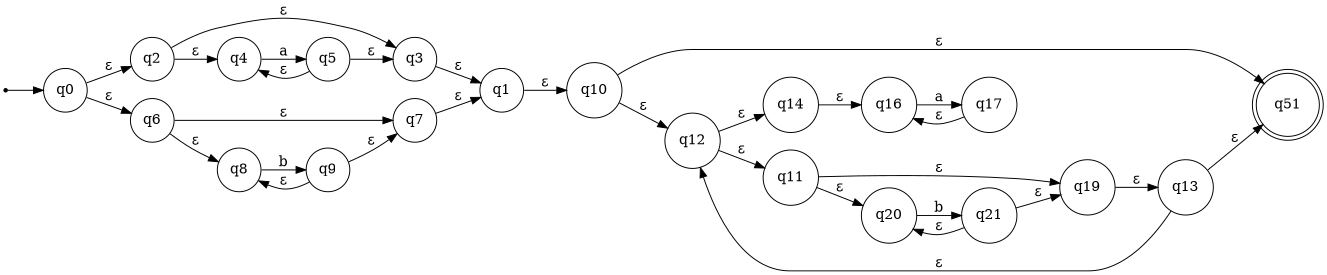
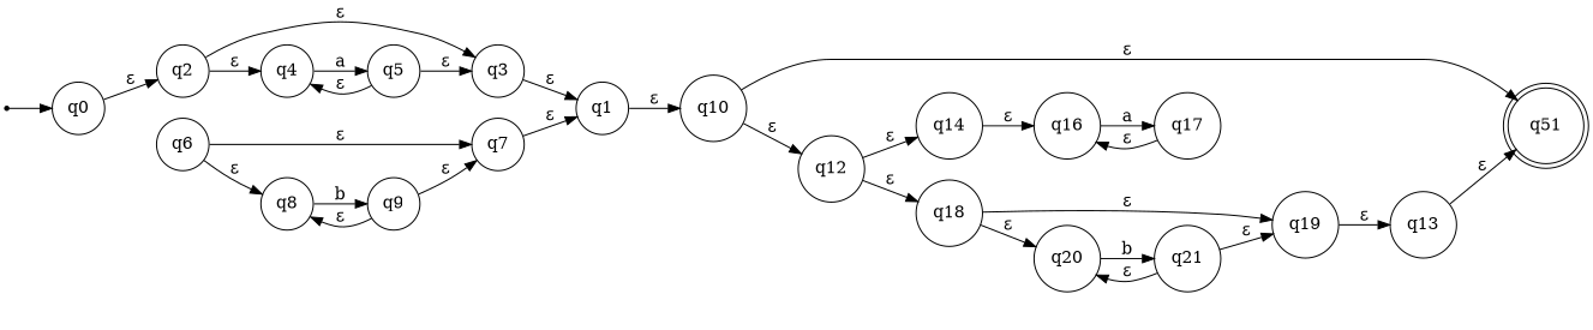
  digraph {
    rankdir=LR
    node [shape=circle]
    s [shape=point]
    q0
    q2
    q6
    q3
    q4
    q7
    q8
    n9 [label=q51 shape=doublecircle]
    q1
    q10
    q12
    q5
    q9
    q14
-   q18 [label=q11]
+   q18
    q16
    q19
    q20
    q13
    q17
    q21
    s -> q0
    q0 -> q2 [label="ε"]
-   q0 -> q6 [label="ε"]
    q2 -> q3 [label="ε"]
    q2 -> q4 [label="ε"]
    q6 -> q7 [label="ε"]
    q6 -> q8 [label="ε"]
    q3 -> q1 [label="ε"]
    q4 -> q5 [label=a]
    q7 -> q1 [label="ε"]
    q8 -> q9 [label=b]
    q1 -> q10 [label="ε"]
    q10 -> n9 [label="ε"]
    q10 -> q12 [label="ε"]
    q12 -> q14 [label="ε"]
    q12 -> q18 [label="ε"]
    q5 -> q3 [label="ε"]
    q5 -> q4 [label="ε"]
    q9 -> q7 [label="ε"]
    q9 -> q8 [label="ε"]
    q14 -> q16 [label="ε"]
    q18 -> q19 [label="ε"]
    q18 -> q20 [label="ε"]
    q16 -> q17 [label=a]
    q19 -> q13 [label="ε"]
    q20 -> q21 [label=b]
    q13 -> n9 [label="ε"]
-   q13 -> q12 [label="ε"]
    q17 -> q16 [label="ε"]
    q21 -> q19 [label="ε"]
    q21 -> q20 [label="ε"]
  }
